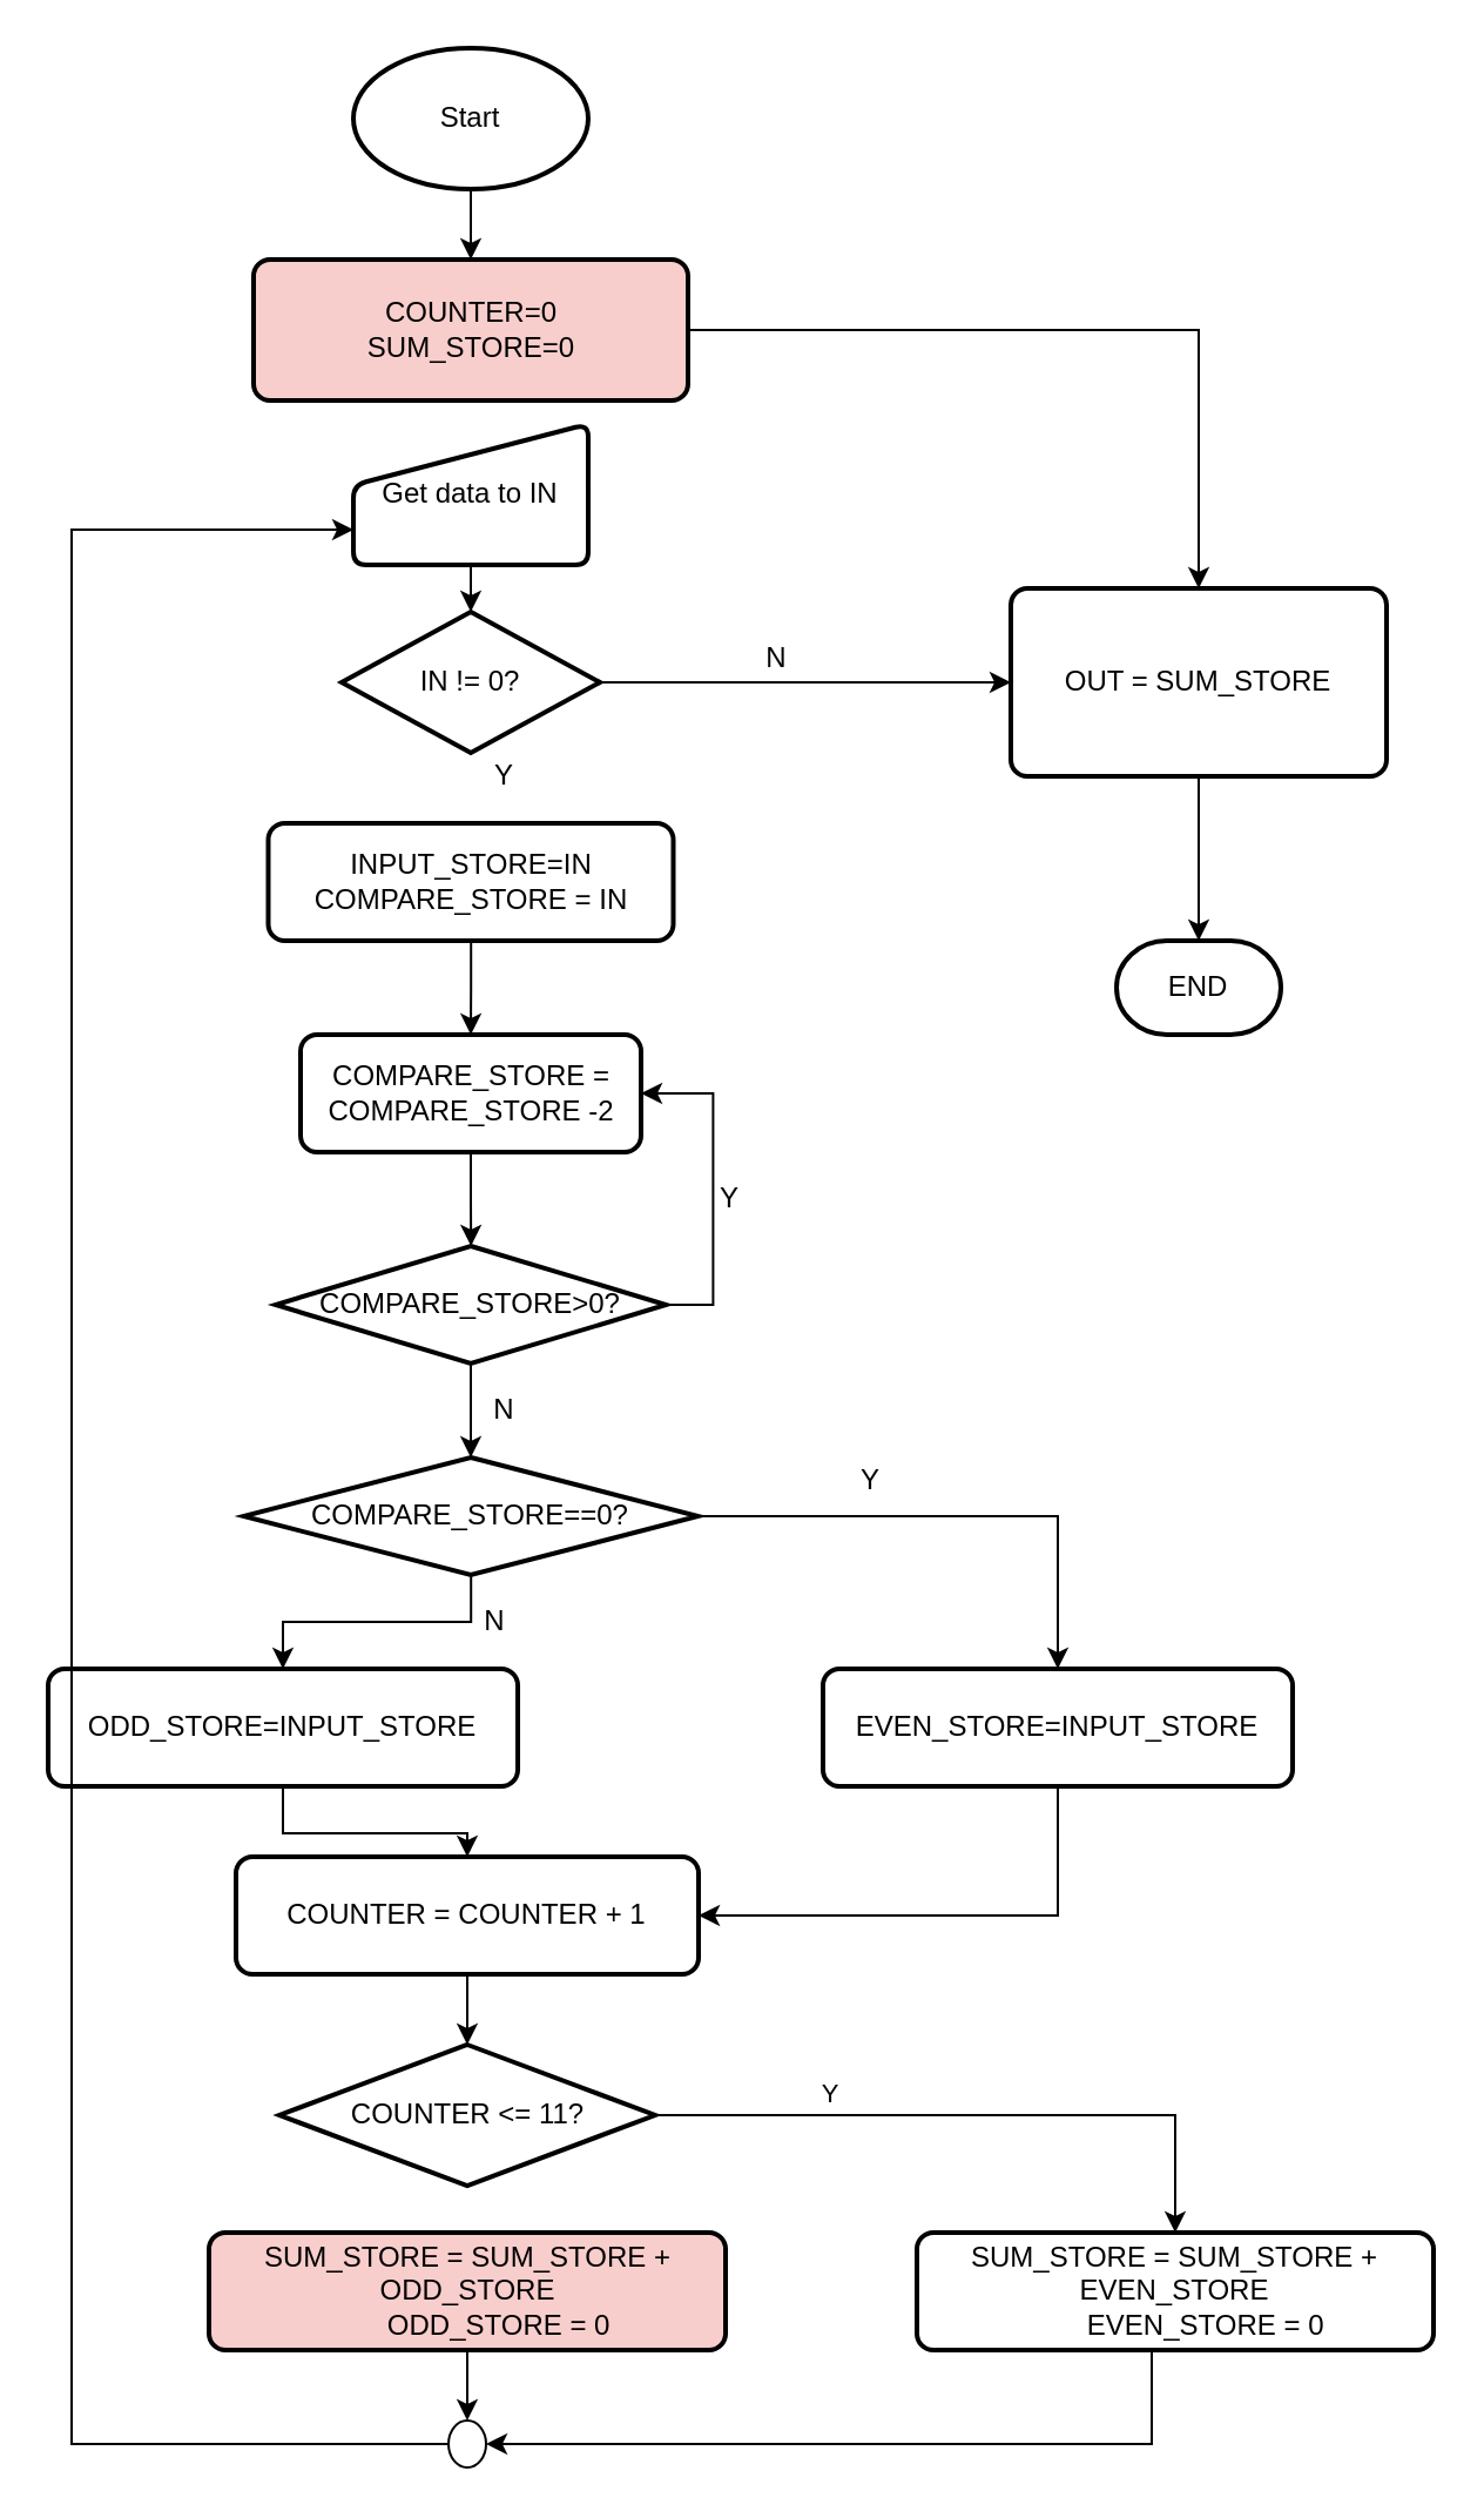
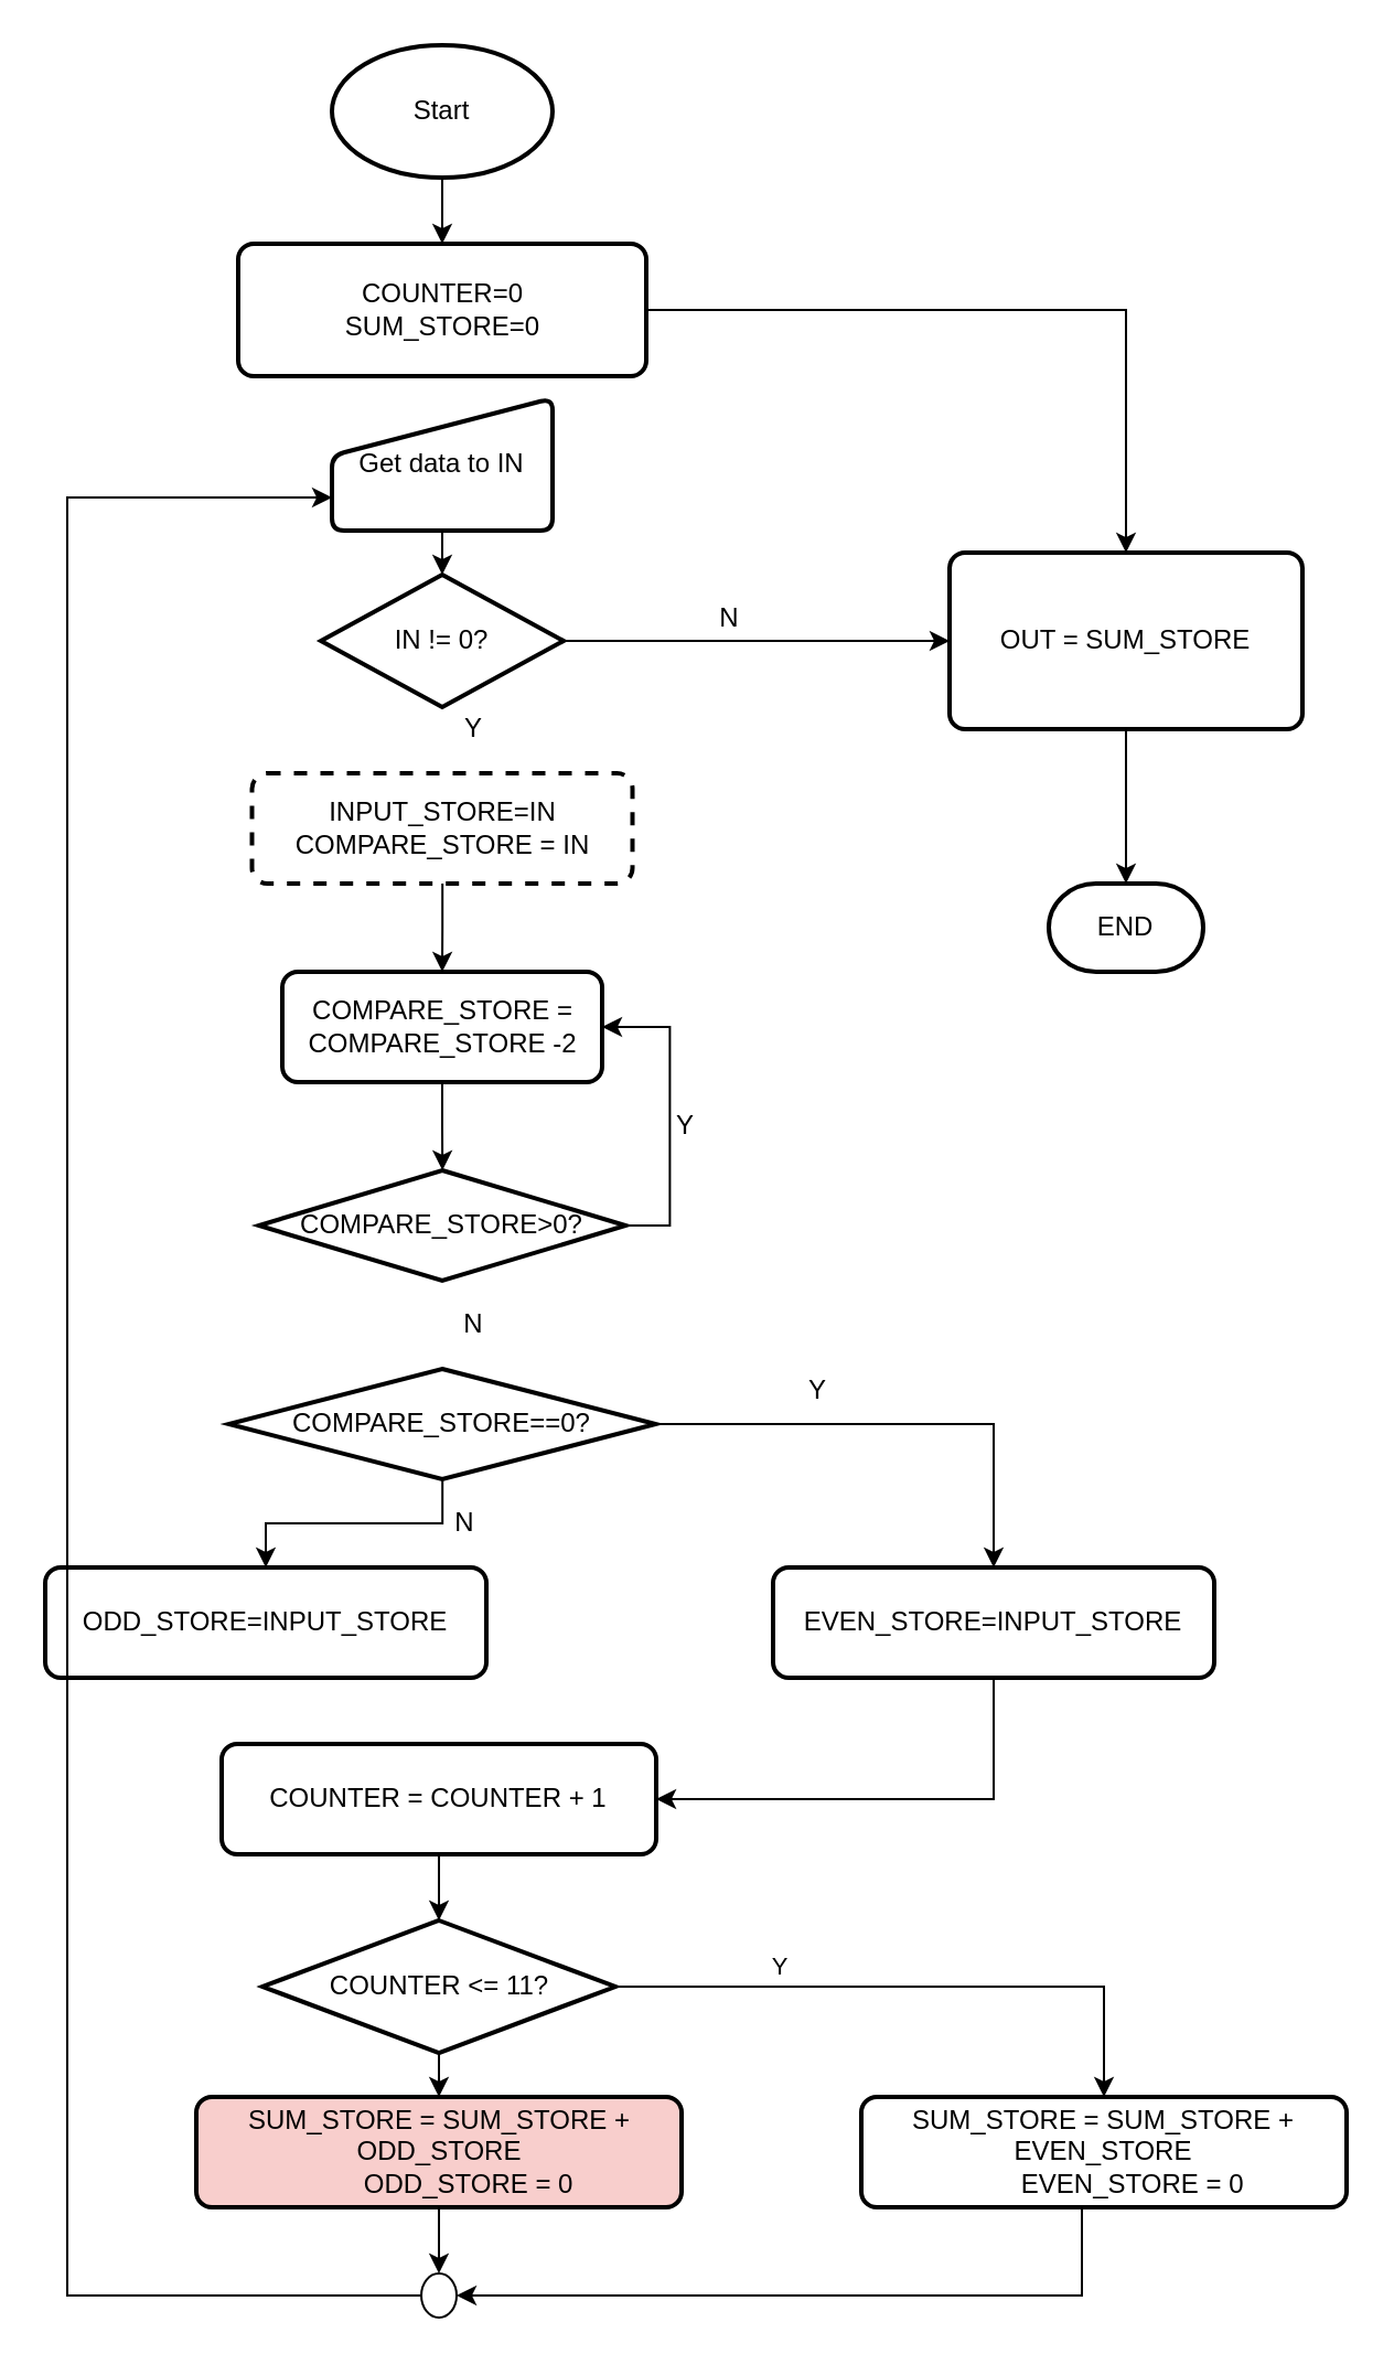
  <mxCell id="0" />
  <mxCell id="1" parent="0" />
  <mxCell id="2" value="" style="edgeStyle=orthogonalEdgeStyle;rounded=0;orthogonalLoop=1;jettySize=auto;html=1;" edge="1" parent="1" source="3" target="5"><mxGeometry relative="1" as="geometry" /></mxCell>
  <mxCell id="3" value="Start" style="strokeWidth=2;html=1;shape=mxgraph.flowchart.start_1;whiteSpace=wrap;" vertex="1" parent="1"><mxGeometry x="150" y="20" width="100" height="60" as="geometry" /></mxCell>
  <mxCell id="4" value="" style="edgeStyle=orthogonalEdgeStyle;rounded=0;orthogonalLoop=1;jettySize=auto;html=1;" edge="1" parent="1" source="5" target="42"><mxGeometry relative="1" as="geometry"><mxPoint x="200" y="200" as="targetPoint" /></mxGeometry></mxCell>
- <mxCell id="5" value="COUNTER=0&lt;br&gt;SUM_STORE=0" style="rounded=1;whiteSpace=wrap;html=1;absoluteArcSize=1;arcSize=14;strokeWidth=2;fillColor=#f8cecc;" vertex="1" parent="1"><mxGeometry x="107.5" y="110" width="185" height="60" as="geometry" /></mxCell>
+ <mxCell id="5" value="COUNTER=0&lt;br&gt;SUM_STORE=0" style="rounded=1;whiteSpace=wrap;html=1;absoluteArcSize=1;arcSize=14;strokeWidth=2;" vertex="1" parent="1"><mxGeometry x="107.5" y="110" width="185" height="60" as="geometry" /></mxCell>
  <mxCell id="6" style="edgeStyle=orthogonalEdgeStyle;rounded=0;orthogonalLoop=1;jettySize=auto;html=1;exitX=1;exitY=0.5;exitDx=0;exitDy=0;exitPerimeter=0;entryX=0;entryY=0.5;entryDx=0;entryDy=0;" edge="1" parent="1" source="7" target="42"><mxGeometry relative="1" as="geometry"><mxPoint x="510" y="289.857" as="targetPoint" /></mxGeometry></mxCell>
  <mxCell id="7" value="IN != 0?" style="strokeWidth=2;html=1;shape=mxgraph.flowchart.decision;whiteSpace=wrap;" vertex="1" parent="1"><mxGeometry x="145" y="260" width="110" height="60" as="geometry" /></mxCell>
  <mxCell id="8" value="" style="edgeStyle=orthogonalEdgeStyle;rounded=0;orthogonalLoop=1;jettySize=auto;html=1;" edge="1" parent="1" source="9" target="13"><mxGeometry relative="1" as="geometry" /></mxCell>
- <mxCell id="9" value="INPUT_STORE=IN&lt;br&gt;COMPARE_STORE = IN" style="rounded=1;whiteSpace=wrap;html=1;absoluteArcSize=1;arcSize=14;strokeWidth=2;" vertex="1" parent="1"><mxGeometry x="113.75" y="350" width="172.5" height="50" as="geometry" /></mxCell>
+ <mxCell id="9" value="INPUT_STORE=IN&lt;br&gt;COMPARE_STORE = IN" style="rounded=1;whiteSpace=wrap;html=1;absoluteArcSize=1;arcSize=14;strokeWidth=2;dashed=1;" vertex="1" parent="1"><mxGeometry x="113.75" y="350" width="172.5" height="50" as="geometry" /></mxCell>
  <mxCell id="10" value="Y" style="text;html=1;align=center;verticalAlign=middle;resizable=0;points=[];autosize=1;strokeColor=none;" vertex="1" parent="1"><mxGeometry x="204" y="320" width="20" height="20" as="geometry" /></mxCell>
  <mxCell id="11" value="" style="edgeStyle=orthogonalEdgeStyle;rounded=0;orthogonalLoop=1;jettySize=auto;html=1;entryX=0.5;entryY=0;entryDx=0;entryDy=0;entryPerimeter=0;" edge="1" parent="1" target="7"><mxGeometry relative="1" as="geometry"><mxPoint x="200" y="240" as="sourcePoint" /></mxGeometry></mxCell>
  <mxCell id="12" value="" style="edgeStyle=orthogonalEdgeStyle;rounded=0;orthogonalLoop=1;jettySize=auto;html=1;" edge="1" parent="1" source="13" target="16"><mxGeometry relative="1" as="geometry" /></mxCell>
  <mxCell id="13" value="COMPARE_STORE = COMPARE_STORE&amp;nbsp;-2" style="rounded=1;whiteSpace=wrap;html=1;absoluteArcSize=1;arcSize=14;strokeWidth=2;" vertex="1" parent="1"><mxGeometry x="127.5" y="440" width="145" height="50" as="geometry" /></mxCell>
  <mxCell id="14" style="edgeStyle=orthogonalEdgeStyle;rounded=0;orthogonalLoop=1;jettySize=auto;html=1;exitX=1;exitY=0.5;exitDx=0;exitDy=0;exitPerimeter=0;entryX=1;entryY=0.5;entryDx=0;entryDy=0;" edge="1" parent="1" source="16" target="13"><mxGeometry relative="1" as="geometry" /></mxCell>
- <mxCell id="15" value="" style="edgeStyle=orthogonalEdgeStyle;rounded=0;orthogonalLoop=1;jettySize=auto;html=1;" edge="1" parent="1" source="16" target="20"><mxGeometry relative="1" as="geometry" /></mxCell>
  <mxCell id="16" value="&lt;span&gt;COMPARE_STORE&amp;gt;0?&lt;/span&gt;" style="strokeWidth=2;html=1;shape=mxgraph.flowchart.decision;whiteSpace=wrap;" vertex="1" parent="1"><mxGeometry x="116.88" y="530" width="166.25" height="50" as="geometry" /></mxCell>
  <mxCell id="17" value="Y" style="text;html=1;align=center;verticalAlign=middle;resizable=0;points=[];autosize=1;strokeColor=none;" vertex="1" parent="1"><mxGeometry x="300" y="500" width="20" height="20" as="geometry" /></mxCell>
  <mxCell id="18" style="edgeStyle=orthogonalEdgeStyle;rounded=0;orthogonalLoop=1;jettySize=auto;html=1;entryX=0.5;entryY=0;entryDx=0;entryDy=0;" edge="1" parent="1" source="20" target="23"><mxGeometry relative="1" as="geometry" /></mxCell>
  <mxCell id="19" value="" style="edgeStyle=orthogonalEdgeStyle;rounded=0;orthogonalLoop=1;jettySize=auto;html=1;" edge="1" parent="1" source="20" target="26"><mxGeometry relative="1" as="geometry" /></mxCell>
  <mxCell id="20" value="&lt;span&gt;COMPARE_STORE==0?&lt;/span&gt;" style="strokeWidth=2;html=1;shape=mxgraph.flowchart.decision;whiteSpace=wrap;" vertex="1" parent="1"><mxGeometry x="103.25" y="620" width="193.5" height="50" as="geometry" /></mxCell>
  <mxCell id="21" value="N" style="text;html=1;align=center;verticalAlign=middle;resizable=0;points=[];autosize=1;strokeColor=none;" vertex="1" parent="1"><mxGeometry x="204" y="590" width="20" height="20" as="geometry" /></mxCell>
  <mxCell id="22" style="edgeStyle=orthogonalEdgeStyle;rounded=0;orthogonalLoop=1;jettySize=auto;html=1;entryX=1;entryY=0.5;entryDx=0;entryDy=0;" edge="1" parent="1" source="23" target="30"><mxGeometry relative="1" as="geometry"><Array as="points"><mxPoint x="450" y="815" /></Array></mxGeometry></mxCell>
  <mxCell id="23" value="EVEN_STORE=INPUT_STORE" style="rounded=1;whiteSpace=wrap;html=1;absoluteArcSize=1;arcSize=14;strokeWidth=2;" vertex="1" parent="1"><mxGeometry x="350" y="710" width="200" height="50" as="geometry" /></mxCell>
  <mxCell id="24" value="Y" style="text;html=1;align=center;verticalAlign=middle;resizable=0;points=[];autosize=1;strokeColor=none;" vertex="1" parent="1"><mxGeometry x="360" y="620" width="20" height="20" as="geometry" /></mxCell>
- <mxCell id="25" style="edgeStyle=orthogonalEdgeStyle;rounded=0;orthogonalLoop=1;jettySize=auto;html=1;exitX=0.5;exitY=1;exitDx=0;exitDy=0;entryX=0.5;entryY=0;entryDx=0;entryDy=0;" edge="1" parent="1" source="26" target="30"><mxGeometry relative="1" as="geometry" /></mxCell>
  <mxCell id="26" value="ODD_STORE=INPUT_STORE" style="rounded=1;whiteSpace=wrap;html=1;absoluteArcSize=1;arcSize=14;strokeWidth=2;" vertex="1" parent="1"><mxGeometry x="20.01" y="710" width="200" height="50" as="geometry" /></mxCell>
  <mxCell id="27" value="N" style="text;html=1;align=center;verticalAlign=middle;resizable=0;points=[];autosize=1;strokeColor=none;" vertex="1" parent="1"><mxGeometry x="200" y="680" width="20" height="20" as="geometry" /></mxCell>
  <mxCell id="28" value="&lt;span&gt;Get data to IN&lt;/span&gt;" style="html=1;strokeWidth=2;shape=manualInput;whiteSpace=wrap;rounded=1;size=26;arcSize=11;" vertex="1" parent="1"><mxGeometry x="150.01" y="180" width="100" height="60" as="geometry" /></mxCell>
  <mxCell id="29" value="" style="edgeStyle=orthogonalEdgeStyle;rounded=0;orthogonalLoop=1;jettySize=auto;html=1;" edge="1" parent="1" source="30" target="34"><mxGeometry relative="1" as="geometry" /></mxCell>
  <mxCell id="30" value="COUNTER = COUNTER + 1" style="rounded=1;whiteSpace=wrap;html=1;absoluteArcSize=1;arcSize=14;strokeWidth=2;" vertex="1" parent="1"><mxGeometry x="100.01" y="790" width="197" height="50" as="geometry" /></mxCell>
  <mxCell id="31" style="edgeStyle=orthogonalEdgeStyle;rounded=0;orthogonalLoop=1;jettySize=auto;html=1;entryX=0.5;entryY=0;entryDx=0;entryDy=0;" edge="1" parent="1" source="34" target="36"><mxGeometry relative="1" as="geometry"><mxPoint x="350" y="930" as="targetPoint" /></mxGeometry></mxCell>
  <mxCell id="32" value="Y" style="edgeLabel;html=1;align=center;verticalAlign=middle;resizable=0;points=[];" vertex="1" connectable="0" parent="31"><mxGeometry x="-0.698" y="4" relative="1" as="geometry"><mxPoint x="33" y="-6" as="offset" /></mxGeometry></mxCell>
+ <mxCell id="33" value="" style="edgeStyle=orthogonalEdgeStyle;rounded=0;orthogonalLoop=1;jettySize=auto;html=1;" edge="1" parent="1" source="34" target="38"><mxGeometry relative="1" as="geometry" /></mxCell>
  <mxCell id="34" value="&lt;span&gt;COUNTER &amp;lt;= 11?&lt;/span&gt;" style="strokeWidth=2;html=1;shape=mxgraph.flowchart.decision;whiteSpace=wrap;" vertex="1" parent="1"><mxGeometry x="118.51" y="870" width="160" height="60" as="geometry" /></mxCell>
  <mxCell id="35" style="edgeStyle=orthogonalEdgeStyle;rounded=0;orthogonalLoop=1;jettySize=auto;html=1;entryX=1;entryY=0.5;entryDx=0;entryDy=0;entryPerimeter=0;" edge="1" parent="1" source="36" target="40"><mxGeometry relative="1" as="geometry"><Array as="points"><mxPoint x="490" y="1040" /></Array></mxGeometry></mxCell>
  <mxCell id="36" value="&lt;div&gt;SUM_STORE = SUM_STORE + EVEN_STORE&lt;/div&gt;&lt;div&gt;&amp;nbsp; &amp;nbsp; &amp;nbsp; &amp;nbsp; EVEN_STORE = 0&lt;/div&gt;" style="rounded=1;whiteSpace=wrap;html=1;absoluteArcSize=1;arcSize=14;strokeWidth=2;" vertex="1" parent="1"><mxGeometry x="390" y="950" width="220" height="50" as="geometry" /></mxCell>
  <mxCell id="37" value="" style="edgeStyle=orthogonalEdgeStyle;rounded=0;orthogonalLoop=1;jettySize=auto;html=1;" edge="1" parent="1" source="38" target="40"><mxGeometry relative="1" as="geometry" /></mxCell>
  <mxCell id="38" value="&lt;div&gt;SUM_STORE = SUM_STORE + ODD_STORE&lt;/div&gt;&lt;div&gt;&amp;nbsp; &amp;nbsp; &amp;nbsp; &amp;nbsp; ODD_STORE = 0&lt;/div&gt;" style="rounded=1;whiteSpace=wrap;html=1;absoluteArcSize=1;arcSize=14;strokeWidth=2;fillColor=#f8cecc;" vertex="1" parent="1"><mxGeometry x="88.51" y="950" width="220" height="50" as="geometry" /></mxCell>
  <mxCell id="39" style="edgeStyle=orthogonalEdgeStyle;rounded=0;orthogonalLoop=1;jettySize=auto;html=1;entryX=0;entryY=0.75;entryDx=0;entryDy=0;" edge="1" parent="1" source="40" target="28"><mxGeometry relative="1" as="geometry"><Array as="points"><mxPoint x="30" y="1040" /><mxPoint x="30" y="225" /></Array></mxGeometry></mxCell>
  <mxCell id="40" value="" style="verticalLabelPosition=bottom;verticalAlign=top;html=1;shape=mxgraph.flowchart.on-page_reference;" vertex="1" parent="1"><mxGeometry x="190.51" y="1030" width="16" height="20" as="geometry" /></mxCell>
  <mxCell id="41" value="" style="edgeStyle=orthogonalEdgeStyle;rounded=0;orthogonalLoop=1;jettySize=auto;html=1;" edge="1" parent="1" source="42" target="44"><mxGeometry relative="1" as="geometry" /></mxCell>
  <mxCell id="42" value="OUT = SUM_STORE" style="rounded=1;whiteSpace=wrap;html=1;absoluteArcSize=1;arcSize=14;strokeWidth=2;" vertex="1" parent="1"><mxGeometry x="430" y="250" width="160" height="80" as="geometry" /></mxCell>
  <mxCell id="43" value="N" style="text;html=1;align=center;verticalAlign=middle;resizable=0;points=[];autosize=1;strokeColor=none;" vertex="1" parent="1"><mxGeometry x="320" y="270" width="20" height="20" as="geometry" /></mxCell>
  <mxCell id="44" value="END" style="strokeWidth=2;html=1;shape=mxgraph.flowchart.terminator;whiteSpace=wrap;" vertex="1" parent="1"><mxGeometry x="475" y="400" width="70" height="40" as="geometry" /></mxCell>
